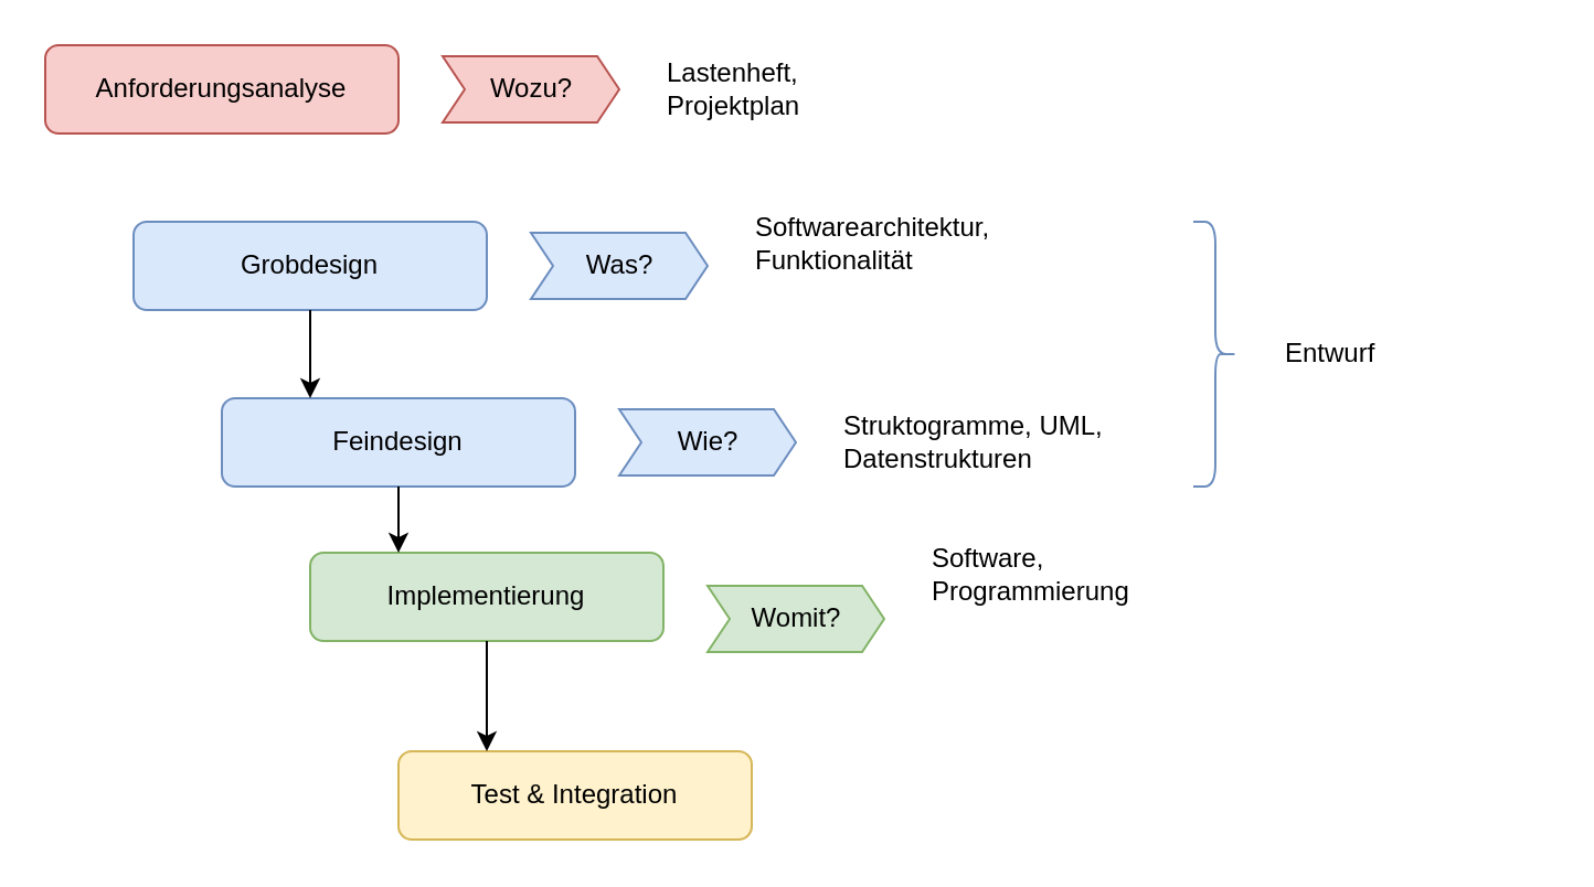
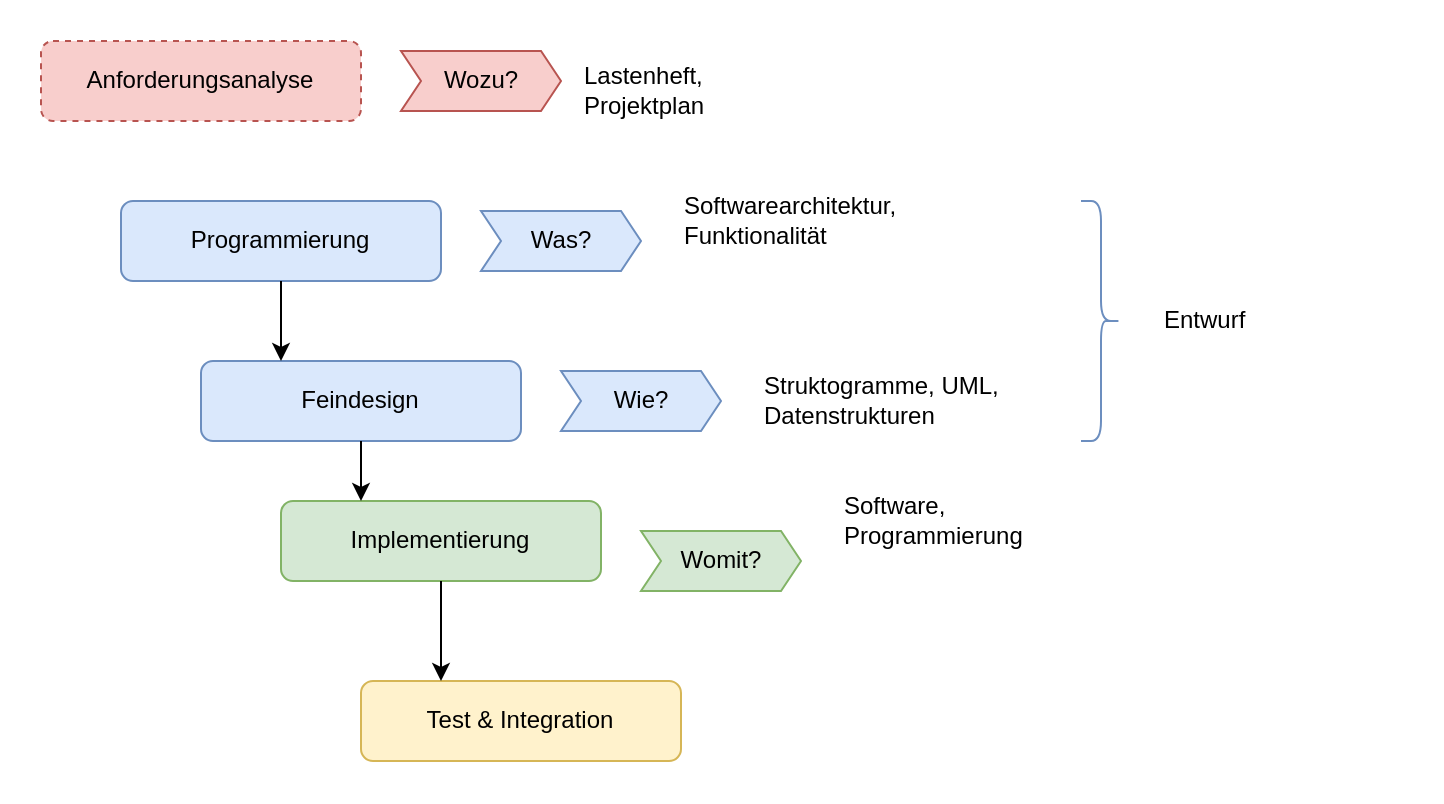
  <mxCell id="0" />
  <mxCell id="1" parent="0" />
- <mxCell id="2" value="Anforderungsanalyse" style="rounded=1;whiteSpace=wrap;html=1;fillColor=#f8cecc;strokeColor=#b85450;" parent="1" vertex="1"><mxGeometry x="20" y="20" width="160" height="40" as="geometry" /></mxCell>
- <mxCell id="3" value="Grobdesign" style="rounded=1;whiteSpace=wrap;html=1;fillColor=#dae8fc;strokeColor=#6c8ebf;" parent="1" vertex="1"><mxGeometry x="60" y="100" width="160" height="40" as="geometry" /></mxCell>
+ <mxCell id="2" value="Anforderungsanalyse" style="rounded=1;whiteSpace=wrap;html=1;fillColor=#f8cecc;strokeColor=#b85450;dashed=1;" parent="1" vertex="1"><mxGeometry x="20" y="20" width="160" height="40" as="geometry" /></mxCell>
+ <mxCell id="3" value="Programmierung" style="rounded=1;whiteSpace=wrap;html=1;fillColor=#dae8fc;strokeColor=#6c8ebf;" parent="1" vertex="1"><mxGeometry x="60" y="100" width="160" height="40" as="geometry" /></mxCell>
  <mxCell id="4" value="Feindesign" style="rounded=1;whiteSpace=wrap;html=1;fillColor=#dae8fc;strokeColor=#6c8ebf;" parent="1" vertex="1"><mxGeometry x="100" y="180" width="160" height="40" as="geometry" /></mxCell>
  <mxCell id="5" value="Implementierung" style="rounded=1;whiteSpace=wrap;html=1;fillColor=#d5e8d4;strokeColor=#82b366;" parent="1" vertex="1"><mxGeometry x="140" y="250" width="160" height="40" as="geometry" /></mxCell>
  <mxCell id="6" value="Test &amp;amp; Integration" style="rounded=1;whiteSpace=wrap;html=1;fillColor=#fff2cc;strokeColor=#d6b656;" parent="1" vertex="1"><mxGeometry x="180" y="340" width="160" height="40" as="geometry" /></mxCell>
  <mxCell id="7" value="" style="endArrow=classic;html=1;exitX=0.5;exitY=1;exitDx=0;exitDy=0;" parent="1" source="3" edge="1"><mxGeometry width="50" height="50" relative="1" as="geometry"><mxPoint x="110" y="70" as="sourcePoint" /><mxPoint x="140" y="180" as="targetPoint" /></mxGeometry></mxCell>
  <mxCell id="8" value="" style="endArrow=classic;html=1;exitX=0.5;exitY=1;exitDx=0;exitDy=0;entryX=0.25;entryY=0;entryDx=0;entryDy=0;" parent="1" source="4" target="5" edge="1"><mxGeometry width="50" height="50" relative="1" as="geometry"><mxPoint x="120" y="80" as="sourcePoint" /><mxPoint x="120" y="120" as="targetPoint" /></mxGeometry></mxCell>
  <mxCell id="9" value="" style="endArrow=classic;html=1;exitX=0.5;exitY=1;exitDx=0;exitDy=0;entryX=0.25;entryY=0;entryDx=0;entryDy=0;" parent="1" source="5" target="6" edge="1"><mxGeometry width="50" height="50" relative="1" as="geometry"><mxPoint x="130" y="90" as="sourcePoint" /><mxPoint x="130" y="130" as="targetPoint" /></mxGeometry></mxCell>
- <mxCell id="10" value="Lastenheft, Projektplan" style="text;html=1;strokeColor=none;fillColor=none;align=left;verticalAlign=middle;whiteSpace=wrap;rounded=0;" parent="1" vertex="1"><mxGeometry x="300" y="20" width="120" height="40" as="geometry" /></mxCell>
+ <mxCell id="10" value="Lastenheft, Projektplan" style="text;html=1;strokeColor=none;fillColor=none;align=left;verticalAlign=middle;whiteSpace=wrap;rounded=0;" parent="1" vertex="1"><mxGeometry x="290" y="25" width="120" height="40" as="geometry" /></mxCell>
  <mxCell id="11" value="Struktogramme, UML, Datenstrukturen" style="text;html=1;strokeColor=none;fillColor=none;align=left;verticalAlign=middle;whiteSpace=wrap;rounded=0;" parent="1" vertex="1"><mxGeometry x="380" y="180" width="120" height="40" as="geometry" /></mxCell>
  <mxCell id="12" value="Software,&lt;br&gt;Programmierung" style="text;html=1;strokeColor=none;fillColor=none;align=left;verticalAlign=middle;whiteSpace=wrap;rounded=0;" parent="1" vertex="1"><mxGeometry x="420" y="240" width="120" height="40" as="geometry" /></mxCell>
  <mxCell id="13" value="&lt;span&gt;Softwarearchitektur,&lt;br&gt;Funktionalität&lt;br&gt;&lt;/span&gt;" style="text;html=1;strokeColor=none;fillColor=none;align=left;verticalAlign=middle;whiteSpace=wrap;rounded=0;" parent="1" vertex="1"><mxGeometry x="340" y="90" width="120" height="40" as="geometry" /></mxCell>
  <mxCell id="14" value="Wozu?" style="html=1;shadow=0;dashed=0;align=center;verticalAlign=middle;shape=mxgraph.arrows2.arrow;dy=0;dx=10;notch=10;fillColor=#f8cecc;strokeColor=#b85450;" parent="1" vertex="1"><mxGeometry x="200" y="25" width="80" height="30" as="geometry" /></mxCell>
  <mxCell id="15" value="Was?" style="html=1;shadow=0;dashed=0;align=center;verticalAlign=middle;shape=mxgraph.arrows2.arrow;dy=0;dx=10;notch=10;fillColor=#dae8fc;strokeColor=#6c8ebf;" parent="1" vertex="1"><mxGeometry x="240" y="105" width="80" height="30" as="geometry" /></mxCell>
  <mxCell id="16" value="Wie?" style="html=1;shadow=0;dashed=0;align=center;verticalAlign=middle;shape=mxgraph.arrows2.arrow;dy=0;dx=10;notch=10;fillColor=#dae8fc;strokeColor=#6c8ebf;" parent="1" vertex="1"><mxGeometry x="280" y="185" width="80" height="30" as="geometry" /></mxCell>
  <mxCell id="17" value="Womit?" style="html=1;shadow=0;dashed=0;align=center;verticalAlign=middle;shape=mxgraph.arrows2.arrow;dy=0;dx=10;notch=10;fillColor=#d5e8d4;strokeColor=#82b366;" parent="1" vertex="1"><mxGeometry x="320" y="265" width="80" height="30" as="geometry" /></mxCell>
  <mxCell id="18" value="" style="shape=curlyBracket;whiteSpace=wrap;html=1;rounded=1;flipH=1;align=left;fillColor=#dae8fc;strokeColor=#6c8ebf;" parent="1" vertex="1"><mxGeometry x="540" y="100" width="20" height="120" as="geometry" /></mxCell>
  <mxCell id="19" value="&lt;span&gt;Entwurf&lt;br&gt;&lt;/span&gt;" style="text;html=1;strokeColor=none;fillColor=none;align=left;verticalAlign=middle;whiteSpace=wrap;rounded=0;" parent="1" vertex="1"><mxGeometry x="580" y="140" width="120" height="40" as="geometry" /></mxCell>
